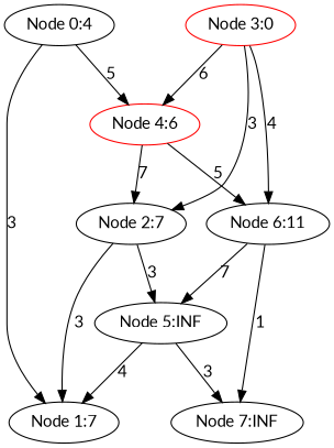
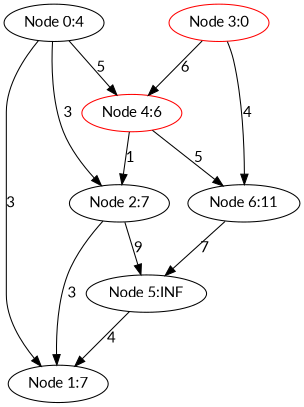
  digraph {
    fontname=Lato
    node [fontname=Lato]
    edge [fontname=Lato]
    "Node 0:4" [color=black]
    "Node 1:7"
    "Node 2:7"
    "Node 4:6" [color=red]
    "Node 5:INF"
    "Node 6:11"
-   "Node 7:INF"
    "Node 3:0" [color=red]
    "Node 0:4" -> "Node 1:7" [label=3]
-   "Node 3:0" -> "Node 2:7" [label=3]
+   "Node 0:4" -> "Node 2:7" [label=3]
    "Node 0:4" -> "Node 4:6" [label=5]
    "Node 2:7" -> "Node 1:7" [label=3]
-   "Node 2:7" -> "Node 5:INF" [label=3]
-   "Node 4:6" -> "Node 2:7" [label=7]
+   "Node 2:7" -> "Node 5:INF" [label=9]
+   "Node 4:6" -> "Node 2:7" [label=1]
    "Node 4:6" -> "Node 6:11" [label=5]
    "Node 5:INF" -> "Node 1:7" [label=4]
-   "Node 5:INF" -> "Node 7:INF" [label=3]
    "Node 6:11" -> "Node 5:INF" [label=7]
-   "Node 6:11" -> "Node 7:INF" [label=1]
    "Node 3:0" -> "Node 4:6" [label=6]
    "Node 3:0" -> "Node 6:11" [label=4]
  }
